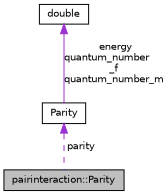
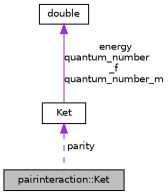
  digraph {
    node [color=black fontname=Helvetica fontsize=10 shape=record]
    edge [color=darkorchid3 dir=back fontname=Helvetica fontsize=10 labelfontname=Helvetica labelfontsize=10]
-   n1 [fillcolor=grey75 fontcolor=black height=0.2 label="pairinteraction::Parity" style=filled width=0.4]
+   n1 [fillcolor=grey75 fontcolor=black height=0.2 label="pairinteraction::Ket" style=filled width=0.4]
    n2 [height=0.2 label=double width=0.4]
-   n3 [height=0.2 label=Parity width=0.4]
+   n3 [height=0.2 label=Ket width=0.4]
    n2 -> n3 [label=" energy\nquantum_number\l_f\nquantum_number_m" style=solid]
    n3 -> n1 [label=" parity" style=dashed]
  }
